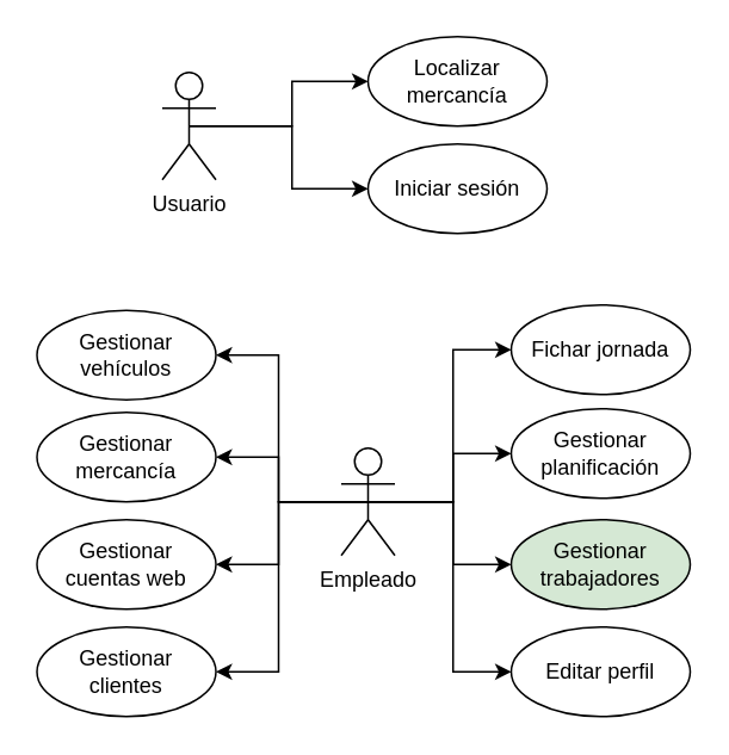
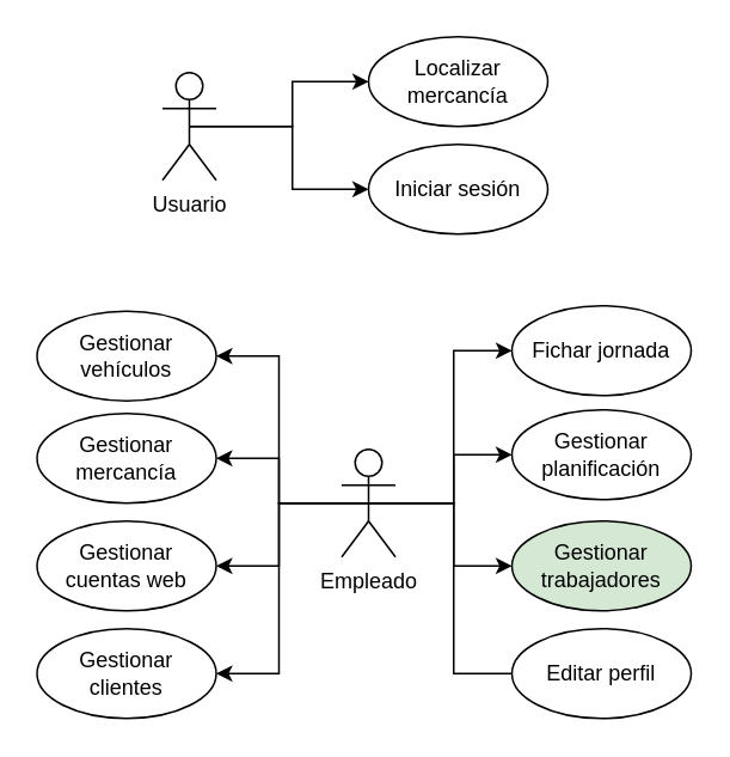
  <mxCell id="0" />
  <mxCell id="1" parent="0" />
  <mxCell id="2" style="edgeStyle=orthogonalEdgeStyle;rounded=0;orthogonalLoop=1;jettySize=auto;html=1;exitX=0.5;exitY=0.5;exitDx=0;exitDy=0;exitPerimeter=0;entryX=0;entryY=0.5;entryDx=0;entryDy=0;" edge="1" parent="1" source="3" target="4"><mxGeometry relative="1" as="geometry" /></mxCell>
  <mxCell id="3" value="Usuario" style="shape=umlActor;verticalLabelPosition=bottom;verticalAlign=top;html=1;outlineConnect=0;" vertex="1" parent="1"><mxGeometry x="90" y="40" width="30" height="60" as="geometry" /></mxCell>
  <mxCell id="4" value="Localizar&lt;div&gt;mercancía&lt;/div&gt;" style="ellipse;whiteSpace=wrap;html=1;" vertex="1" parent="1"><mxGeometry x="205" y="20" width="100" height="50" as="geometry" /></mxCell>
  <mxCell id="5" style="edgeStyle=orthogonalEdgeStyle;rounded=0;orthogonalLoop=1;jettySize=auto;html=1;exitX=0.5;exitY=0.5;exitDx=0;exitDy=0;exitPerimeter=0;entryX=0;entryY=0.5;entryDx=0;entryDy=0;" edge="1" parent="1" source="12" target="15"><mxGeometry relative="1" as="geometry" /></mxCell>
  <mxCell id="6" style="edgeStyle=orthogonalEdgeStyle;rounded=0;orthogonalLoop=1;jettySize=auto;html=1;exitX=0.5;exitY=0.5;exitDx=0;exitDy=0;exitPerimeter=0;entryX=0;entryY=0.5;entryDx=0;entryDy=0;" edge="1" parent="1" source="12" target="16"><mxGeometry relative="1" as="geometry" /></mxCell>
  <mxCell id="7" style="edgeStyle=orthogonalEdgeStyle;rounded=0;orthogonalLoop=1;jettySize=auto;html=1;exitX=0.5;exitY=0.5;exitDx=0;exitDy=0;exitPerimeter=0;entryX=0;entryY=0.5;entryDx=0;entryDy=0;" edge="1" parent="1" source="12" target="19"><mxGeometry relative="1" as="geometry" /></mxCell>
- <mxCell id="8" style="edgeStyle=orthogonalEdgeStyle;rounded=0;orthogonalLoop=1;jettySize=auto;html=1;exitX=0.5;exitY=0.5;exitDx=0;exitDy=0;exitPerimeter=0;entryX=0;entryY=0.5;entryDx=0;entryDy=0;" edge="1" parent="1" source="12" target="22"><mxGeometry relative="1" as="geometry" /></mxCell>
+ <mxCell id="8" style="edgeStyle=orthogonalEdgeStyle;rounded=0;orthogonalLoop=1;jettySize=auto;html=1;exitX=0.5;exitY=0.5;exitDx=0;exitDy=0;exitPerimeter=0;entryX=0;entryY=0.5;entryDx=0;entryDy=0;endArrow=none;" edge="1" parent="1" source="12" target="22"><mxGeometry relative="1" as="geometry" /></mxCell>
  <mxCell id="9" style="edgeStyle=orthogonalEdgeStyle;rounded=0;orthogonalLoop=1;jettySize=auto;html=1;exitX=0.5;exitY=0.5;exitDx=0;exitDy=0;exitPerimeter=0;entryX=1;entryY=0.5;entryDx=0;entryDy=0;" edge="1" parent="1" source="12" target="17"><mxGeometry relative="1" as="geometry" /></mxCell>
  <mxCell id="10" style="edgeStyle=orthogonalEdgeStyle;rounded=0;orthogonalLoop=1;jettySize=auto;html=1;exitX=0.5;exitY=0.5;exitDx=0;exitDy=0;exitPerimeter=0;entryX=1;entryY=0.5;entryDx=0;entryDy=0;" edge="1" parent="1" source="12" target="18"><mxGeometry relative="1" as="geometry" /></mxCell>
  <mxCell id="11" style="edgeStyle=orthogonalEdgeStyle;rounded=0;orthogonalLoop=1;jettySize=auto;html=1;exitX=0.5;exitY=0.5;exitDx=0;exitDy=0;exitPerimeter=0;entryX=1;entryY=0.5;entryDx=0;entryDy=0;" edge="1" parent="1" source="12" target="20"><mxGeometry relative="1" as="geometry" /></mxCell>
  <mxCell id="12" value="Empleado" style="shape=umlActor;verticalLabelPosition=bottom;verticalAlign=top;html=1;outlineConnect=0;" vertex="1" parent="1"><mxGeometry x="190" y="250" width="30" height="60" as="geometry" /></mxCell>
  <mxCell id="13" value="Iniciar sesión" style="ellipse;whiteSpace=wrap;html=1;" vertex="1" parent="1"><mxGeometry x="205" y="80" width="100" height="50" as="geometry" /></mxCell>
  <mxCell id="14" style="edgeStyle=orthogonalEdgeStyle;rounded=0;orthogonalLoop=1;jettySize=auto;html=1;exitX=0.5;exitY=0.5;exitDx=0;exitDy=0;exitPerimeter=0;entryX=0;entryY=0.5;entryDx=0;entryDy=0;" edge="1" parent="1" source="3" target="13"><mxGeometry relative="1" as="geometry" /></mxCell>
  <mxCell id="15" value="Fichar jornada" style="ellipse;whiteSpace=wrap;html=1;" vertex="1" parent="1"><mxGeometry x="285" y="170" width="100" height="50" as="geometry" /></mxCell>
  <mxCell id="16" value="Gestionar&lt;div&gt;planificación&lt;/div&gt;" style="ellipse;whiteSpace=wrap;html=1;" vertex="1" parent="1"><mxGeometry x="285" y="228" width="100" height="50" as="geometry" /></mxCell>
  <mxCell id="17" value="Gestionar&lt;div&gt;vehículos&lt;/div&gt;" style="ellipse;whiteSpace=wrap;html=1;" vertex="1" parent="1"><mxGeometry x="20" y="173" width="100" height="50" as="geometry" /></mxCell>
  <mxCell id="18" value="Gestionar&lt;div&gt;mercancía&lt;/div&gt;" style="ellipse;whiteSpace=wrap;html=1;" vertex="1" parent="1"><mxGeometry x="20" y="230" width="100" height="50" as="geometry" /></mxCell>
  <mxCell id="19" value="Gestionar&lt;div&gt;trabajadores&lt;/div&gt;" style="ellipse;whiteSpace=wrap;html=1;fillColor=#d5e8d4;" vertex="1" parent="1"><mxGeometry x="285" y="290" width="100" height="50" as="geometry" /></mxCell>
  <mxCell id="20" value="Gestionar&lt;div&gt;cuentas web&lt;/div&gt;" style="ellipse;whiteSpace=wrap;html=1;" vertex="1" parent="1"><mxGeometry x="20" y="290" width="100" height="50" as="geometry" /></mxCell>
  <mxCell id="21" value="Gestionar&lt;div&gt;clientes&lt;/div&gt;" style="ellipse;whiteSpace=wrap;html=1;" vertex="1" parent="1"><mxGeometry x="20" y="350" width="100" height="50" as="geometry" /></mxCell>
  <mxCell id="22" value="Editar perfil" style="ellipse;whiteSpace=wrap;html=1;" vertex="1" parent="1"><mxGeometry x="285" y="350" width="100" height="50" as="geometry" /></mxCell>
  <mxCell id="23" style="edgeStyle=orthogonalEdgeStyle;rounded=0;orthogonalLoop=1;jettySize=auto;html=1;exitX=0.5;exitY=0.5;exitDx=0;exitDy=0;exitPerimeter=0;entryX=1;entryY=0.5;entryDx=0;entryDy=0;" edge="1" parent="1" source="12" target="21"><mxGeometry relative="1" as="geometry" /></mxCell>
